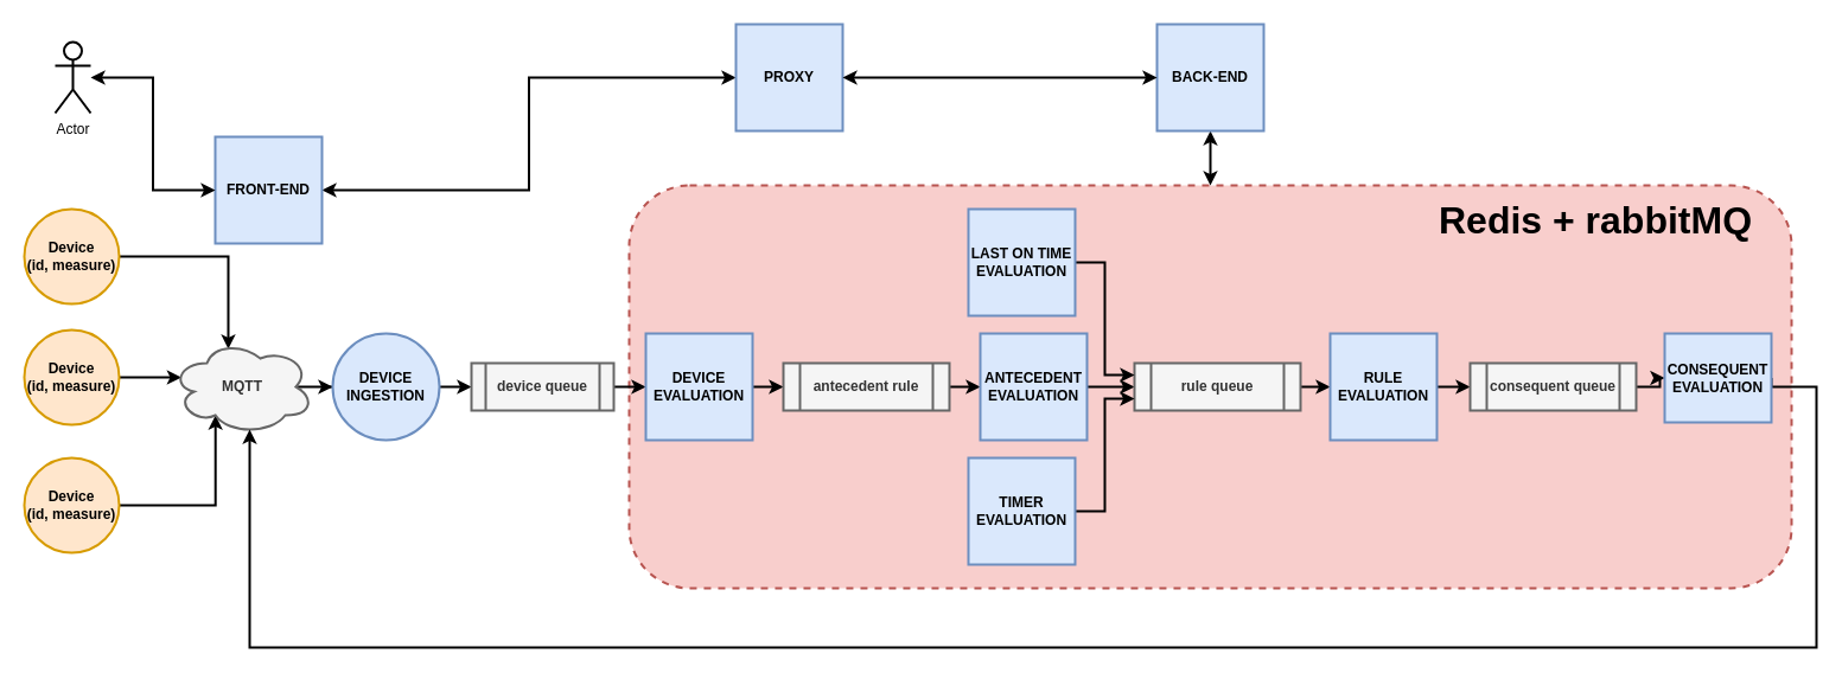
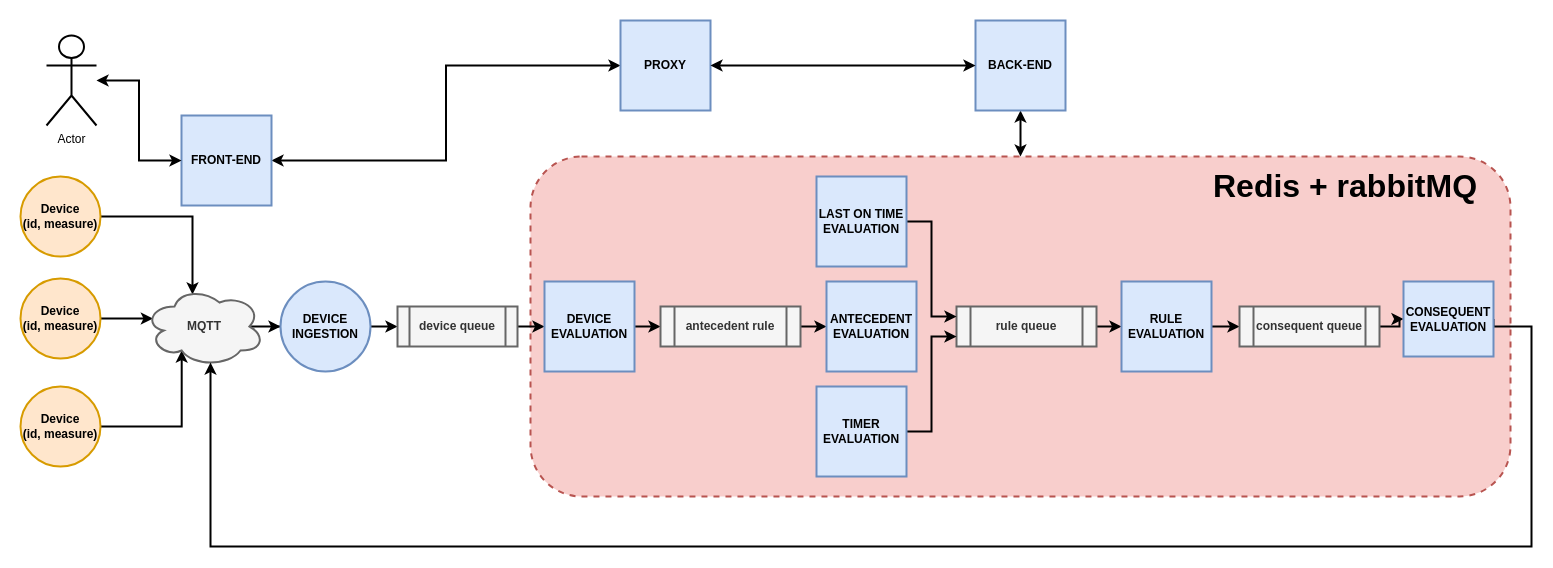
  <mxCell id="0" />
  <mxCell id="1" parent="0" />
  <mxCell id="2" value="" style="rounded=1;whiteSpace=wrap;html=1;strokeWidth=2;dashed=1;fillColor=#f8cecc;strokeColor=#b85450;" vertex="1" parent="1"><mxGeometry x="530" y="156" width="980" height="340" as="geometry" /></mxCell>
  <mxCell id="3" style="edgeStyle=orthogonalEdgeStyle;rounded=0;orthogonalLoop=1;jettySize=auto;html=1;entryX=0.4;entryY=0.1;entryDx=0;entryDy=0;entryPerimeter=0;strokeWidth=2;fontStyle=1" edge="1" parent="1" source="4" target="10"><mxGeometry relative="1" as="geometry" /></mxCell>
  <mxCell id="4" value="Device&lt;br&gt;(id, measure)" style="ellipse;whiteSpace=wrap;html=1;aspect=fixed;fillColor=#ffe6cc;strokeColor=#d79b00;strokeWidth=2;fontStyle=1" vertex="1" parent="1"><mxGeometry x="20" y="176" width="80" height="80" as="geometry" /></mxCell>
  <mxCell id="5" style="edgeStyle=orthogonalEdgeStyle;rounded=0;orthogonalLoop=1;jettySize=auto;html=1;entryX=0.07;entryY=0.4;entryDx=0;entryDy=0;entryPerimeter=0;strokeWidth=2;fontStyle=1" edge="1" parent="1" source="6" target="10"><mxGeometry relative="1" as="geometry" /></mxCell>
  <mxCell id="6" value="Device&lt;br&gt;(id, measure)" style="ellipse;whiteSpace=wrap;html=1;aspect=fixed;fillColor=#ffe6cc;strokeColor=#d79b00;strokeWidth=2;fontStyle=1" vertex="1" parent="1"><mxGeometry x="20" y="278" width="80" height="80" as="geometry" /></mxCell>
  <mxCell id="7" style="edgeStyle=orthogonalEdgeStyle;rounded=0;orthogonalLoop=1;jettySize=auto;html=1;entryX=0.31;entryY=0.8;entryDx=0;entryDy=0;entryPerimeter=0;strokeWidth=2;fontStyle=1" edge="1" parent="1" source="8" target="10"><mxGeometry relative="1" as="geometry" /></mxCell>
  <mxCell id="8" value="Device&lt;br&gt;(id, measure)" style="ellipse;whiteSpace=wrap;html=1;aspect=fixed;fillColor=#ffe6cc;strokeColor=#d79b00;strokeWidth=2;fontStyle=1" vertex="1" parent="1"><mxGeometry x="20" y="386" width="80" height="80" as="geometry" /></mxCell>
  <mxCell id="9" style="edgeStyle=orthogonalEdgeStyle;rounded=0;orthogonalLoop=1;jettySize=auto;html=1;exitX=0.875;exitY=0.5;exitDx=0;exitDy=0;exitPerimeter=0;strokeWidth=2;fontStyle=1" edge="1" parent="1" source="10" target="12"><mxGeometry relative="1" as="geometry" /></mxCell>
  <mxCell id="10" value="MQTT" style="ellipse;shape=cloud;whiteSpace=wrap;html=1;fillColor=#f5f5f5;strokeColor=#666666;fontColor=#333333;strokeWidth=2;fontStyle=1" vertex="1" parent="1"><mxGeometry x="144" y="286" width="120" height="80" as="geometry" /></mxCell>
  <mxCell id="11" style="edgeStyle=orthogonalEdgeStyle;rounded=0;orthogonalLoop=1;jettySize=auto;html=1;strokeWidth=2;fontStyle=1" edge="1" parent="1" source="12" target="14"><mxGeometry relative="1" as="geometry" /></mxCell>
  <mxCell id="12" value="DEVICE&lt;br&gt;INGESTION" style="ellipse;whiteSpace=wrap;html=1;aspect=fixed;fillColor=#dae8fc;strokeColor=#6c8ebf;strokeWidth=2;fontStyle=1;" vertex="1" parent="1"><mxGeometry x="280" y="281" width="90" height="90" as="geometry" /></mxCell>
  <mxCell id="13" style="edgeStyle=orthogonalEdgeStyle;rounded=0;orthogonalLoop=1;jettySize=auto;html=1;entryX=0;entryY=0.5;entryDx=0;entryDy=0;strokeWidth=2;fontStyle=1" edge="1" parent="1" source="14" target="16"><mxGeometry relative="1" as="geometry" /></mxCell>
  <mxCell id="14" value="device queue" style="shape=process;whiteSpace=wrap;html=1;backgroundOutline=1;fillColor=#f5f5f5;strokeColor=#666666;fontColor=#333333;strokeWidth=2;fontStyle=1" vertex="1" parent="1"><mxGeometry x="397" y="306" width="120" height="40" as="geometry" /></mxCell>
  <mxCell id="15" style="edgeStyle=orthogonalEdgeStyle;rounded=0;orthogonalLoop=1;jettySize=auto;html=1;exitX=1;exitY=0.5;exitDx=0;exitDy=0;entryX=0;entryY=0.5;entryDx=0;entryDy=0;strokeWidth=2;fontStyle=1" edge="1" parent="1" source="16" target="18"><mxGeometry relative="1" as="geometry" /></mxCell>
  <mxCell id="16" value="DEVICE&lt;br&gt;EVALUATION" style="whiteSpace=wrap;html=1;aspect=fixed;fillColor=#dae8fc;strokeColor=#6c8ebf;strokeWidth=2;fontStyle=1" vertex="1" parent="1"><mxGeometry x="544" y="281" width="90" height="90" as="geometry" /></mxCell>
  <mxCell id="17" style="edgeStyle=orthogonalEdgeStyle;rounded=0;orthogonalLoop=1;jettySize=auto;html=1;exitX=1;exitY=0.5;exitDx=0;exitDy=0;strokeWidth=2;fontStyle=1" edge="1" parent="1" source="18" target="20"><mxGeometry relative="1" as="geometry" /></mxCell>
  <mxCell id="18" value="antecedent rule" style="shape=process;whiteSpace=wrap;html=1;backgroundOutline=1;fillColor=#f5f5f5;strokeColor=#666666;fontColor=#333333;strokeWidth=2;fontStyle=1" vertex="1" parent="1"><mxGeometry x="660" y="306" width="140" height="40" as="geometry" /></mxCell>
- <mxCell id="19" style="edgeStyle=orthogonalEdgeStyle;rounded=0;orthogonalLoop=1;jettySize=auto;html=1;exitX=1;exitY=0.5;exitDx=0;exitDy=0;entryX=0;entryY=0.5;entryDx=0;entryDy=0;strokeWidth=2;fontStyle=1" edge="1" parent="1" source="20" target="22"><mxGeometry relative="1" as="geometry" /></mxCell>
  <mxCell id="20" value="ANTECEDENT&lt;br&gt;EVALUATION" style="whiteSpace=wrap;html=1;aspect=fixed;fillColor=#dae8fc;strokeColor=#6c8ebf;strokeWidth=2;fontStyle=1" vertex="1" parent="1"><mxGeometry x="826" y="281" width="90" height="90" as="geometry" /></mxCell>
  <mxCell id="21" style="edgeStyle=orthogonalEdgeStyle;rounded=0;orthogonalLoop=1;jettySize=auto;html=1;exitX=1;exitY=0.5;exitDx=0;exitDy=0;entryX=0;entryY=0.5;entryDx=0;entryDy=0;strokeWidth=2;fontStyle=1" edge="1" parent="1" source="22" target="24"><mxGeometry relative="1" as="geometry" /></mxCell>
  <mxCell id="22" value="rule queue" style="shape=process;whiteSpace=wrap;html=1;backgroundOutline=1;fillColor=#f5f5f5;strokeColor=#666666;fontColor=#333333;strokeWidth=2;fontStyle=1" vertex="1" parent="1"><mxGeometry x="956" y="306" width="140" height="40" as="geometry" /></mxCell>
  <mxCell id="23" style="edgeStyle=orthogonalEdgeStyle;rounded=0;orthogonalLoop=1;jettySize=auto;html=1;entryX=0;entryY=0.5;entryDx=0;entryDy=0;strokeWidth=2;fontStyle=1" edge="1" parent="1" source="24" target="26"><mxGeometry relative="1" as="geometry" /></mxCell>
  <mxCell id="24" value="RULE&lt;br&gt;EVALUATION" style="whiteSpace=wrap;html=1;aspect=fixed;fillColor=#dae8fc;strokeColor=#6c8ebf;strokeWidth=2;fontStyle=1" vertex="1" parent="1"><mxGeometry x="1121" y="281" width="90" height="90" as="geometry" /></mxCell>
  <mxCell id="25" style="edgeStyle=orthogonalEdgeStyle;rounded=0;orthogonalLoop=1;jettySize=auto;html=1;strokeWidth=2;fontStyle=1" edge="1" parent="1" source="26" target="28"><mxGeometry relative="1" as="geometry" /></mxCell>
  <mxCell id="26" value="consequent queue" style="shape=process;whiteSpace=wrap;html=1;backgroundOutline=1;fillColor=#f5f5f5;strokeColor=#666666;fontColor=#333333;strokeWidth=2;fontStyle=1" vertex="1" parent="1"><mxGeometry x="1239" y="306" width="140" height="40" as="geometry" /></mxCell>
  <mxCell id="27" style="edgeStyle=orthogonalEdgeStyle;rounded=0;orthogonalLoop=1;jettySize=auto;html=1;exitX=1;exitY=0.5;exitDx=0;exitDy=0;entryX=0.55;entryY=0.95;entryDx=0;entryDy=0;entryPerimeter=0;strokeWidth=2;fontStyle=1" edge="1" parent="1" source="28" target="10"><mxGeometry relative="1" as="geometry"><Array as="points"><mxPoint x="1531" y="326" /><mxPoint x="1531" y="546" /><mxPoint x="210" y="546" /></Array></mxGeometry></mxCell>
  <mxCell id="28" value="CONSEQUENT&lt;br&gt;EVALUATION" style="whiteSpace=wrap;html=1;aspect=fixed;fillColor=#dae8fc;strokeColor=#6c8ebf;strokeWidth=2;fontStyle=1" vertex="1" parent="1"><mxGeometry x="1403" y="281" width="90" height="75" as="geometry" /></mxCell>
  <mxCell id="29" style="edgeStyle=orthogonalEdgeStyle;rounded=0;orthogonalLoop=1;jettySize=auto;html=1;exitX=1;exitY=0.5;exitDx=0;exitDy=0;entryX=0;entryY=0.75;entryDx=0;entryDy=0;strokeWidth=2;fontStyle=1" edge="1" parent="1" source="30" target="22"><mxGeometry relative="1" as="geometry" /></mxCell>
  <mxCell id="30" value="TIMER&lt;br&gt;EVALUATION&lt;span style=&quot;color: rgba(0 , 0 , 0 , 0) ; font-family: monospace ; font-size: 0px&quot;&gt;%3CmxGraphModel%3E%3Croot%3E%3CmxCell%20id%3D%220%22%2F%3E%3CmxCell%20id%3D%221%22%20parent%3D%220%22%2F%3E%3CmxCell%20id%3D%222%22%20value%3D%22ANTECEDENT%26lt%3Bbr%26gt%3BEVALUATION%22%20style%3D%22whiteSpace%3Dwrap%3Bhtml%3D1%3Baspect%3Dfixed%3B%22%20vertex%3D%221%22%20parent%3D%221%22%3E%3CmxGeometry%20x%3D%22940%22%20y%3D%22235%22%20width%3D%2290%22%20height%3D%2290%22%20as%3D%22geometry%22%2F%3E%3C%2FmxCell%3E%3C%2Froot%3E%3C%2FmxGraphModel%3E&lt;/span&gt;" style="whiteSpace=wrap;html=1;aspect=fixed;fillColor=#dae8fc;strokeColor=#6c8ebf;strokeWidth=2;fontStyle=1" vertex="1" parent="1"><mxGeometry x="816" y="386" width="90" height="90" as="geometry" /></mxCell>
  <mxCell id="31" style="edgeStyle=orthogonalEdgeStyle;rounded=0;orthogonalLoop=1;jettySize=auto;html=1;exitX=1;exitY=0.5;exitDx=0;exitDy=0;entryX=0;entryY=0.25;entryDx=0;entryDy=0;strokeWidth=2;fontStyle=1" edge="1" parent="1" source="32" target="22"><mxGeometry relative="1" as="geometry" /></mxCell>
  <mxCell id="32" value="LAST ON TIME&lt;br&gt;EVALUATION&lt;span style=&quot;color: rgba(0 , 0 , 0 , 0) ; font-family: monospace ; font-size: 0px&quot;&gt;%3CmxGraphModel%3E%3Croot%3E%3CmxCell%20id%3D%220%22%2F%3E%3CmxCell%20id%3D%221%22%20parent%3D%220%22%2F%3E%3CmxCell%20id%3D%222%22%20value%3D%22ANTECEDENT%26lt%3Bbr%26gt%3BEVALUATION%22%20style%3D%22whiteSpace%3Dwrap%3Bhtml%3D1%3Baspect%3Dfixed%3B%22%20vertex%3D%221%22%20parent%3D%221%22%3E%3CmxGeometry%20x%3D%22940%22%20y%3D%22235%22%20width%3D%2290%22%20height%3D%2290%22%20as%3D%22geometry%22%2F%3E%3C%2FmxCell%3E%3C%2Froot%3E%3C%2FmxGraphModel%3E&lt;/span&gt;" style="whiteSpace=wrap;html=1;aspect=fixed;fillColor=#dae8fc;strokeColor=#6c8ebf;strokeWidth=2;fontStyle=1" vertex="1" parent="1"><mxGeometry x="816" y="176" width="90" height="90" as="geometry" /></mxCell>
  <mxCell id="33" style="edgeStyle=orthogonalEdgeStyle;rounded=0;orthogonalLoop=1;jettySize=auto;html=1;strokeWidth=2;startArrow=classic;startFill=1;" edge="1" parent="1" source="34" target="2"><mxGeometry relative="1" as="geometry" /></mxCell>
  <mxCell id="34" value="BACK-END" style="whiteSpace=wrap;html=1;aspect=fixed;fillColor=#dae8fc;strokeColor=#6c8ebf;strokeWidth=2;fontStyle=1" vertex="1" parent="1"><mxGeometry x="975" y="20" width="90" height="90" as="geometry" /></mxCell>
  <mxCell id="35" style="edgeStyle=orthogonalEdgeStyle;rounded=0;orthogonalLoop=1;jettySize=auto;html=1;entryX=0;entryY=0.5;entryDx=0;entryDy=0;strokeWidth=2;startArrow=classic;startFill=1;" edge="1" parent="1" source="36" target="40"><mxGeometry relative="1" as="geometry" /></mxCell>
  <mxCell id="36" value="FRONT-END" style="whiteSpace=wrap;html=1;aspect=fixed;fillColor=#dae8fc;strokeColor=#6c8ebf;strokeWidth=2;fontStyle=1" vertex="1" parent="1"><mxGeometry x="181" y="115" width="90" height="90" as="geometry" /></mxCell>
  <mxCell id="37" style="edgeStyle=orthogonalEdgeStyle;rounded=0;orthogonalLoop=1;jettySize=auto;html=1;entryX=0;entryY=0.5;entryDx=0;entryDy=0;strokeWidth=2;startArrow=classic;startFill=1;" edge="1" parent="1" source="38" target="36"><mxGeometry relative="1" as="geometry" /></mxCell>
- <mxCell id="38" value="Actor" style="shape=umlActor;verticalLabelPosition=bottom;verticalAlign=top;html=1;outlineConnect=0;strokeWidth=2;" vertex="1" parent="1"><mxGeometry x="46" y="35" width="30" height="60" as="geometry" /></mxCell>
+ <mxCell id="38" value="Actor" style="shape=umlActor;verticalLabelPosition=bottom;verticalAlign=top;html=1;outlineConnect=0;strokeWidth=2;" vertex="1" parent="1"><mxGeometry x="46" y="35" width="50" height="90" as="geometry" /></mxCell>
  <mxCell id="39" value="&lt;b&gt;&lt;font style=&quot;font-size: 32px&quot;&gt;Redis + rabbitMQ&lt;br&gt;&lt;/font&gt;&lt;/b&gt;" style="text;html=1;strokeColor=none;fillColor=none;align=center;verticalAlign=middle;whiteSpace=wrap;rounded=0;" vertex="1" parent="1"><mxGeometry x="1160" y="156" width="370" height="60" as="geometry" /></mxCell>
  <mxCell id="40" value="PROXY" style="whiteSpace=wrap;html=1;aspect=fixed;fillColor=#dae8fc;strokeColor=#6c8ebf;strokeWidth=2;fontStyle=1" vertex="1" parent="1"><mxGeometry x="620" y="20" width="90" height="90" as="geometry" /></mxCell>
  <mxCell id="41" style="edgeStyle=orthogonalEdgeStyle;rounded=0;orthogonalLoop=1;jettySize=auto;html=1;entryX=0;entryY=0.5;entryDx=0;entryDy=0;strokeWidth=2;startArrow=classic;startFill=1;exitX=1;exitY=0.5;exitDx=0;exitDy=0;" edge="1" parent="1" source="40" target="34"><mxGeometry relative="1" as="geometry"><mxPoint x="746.5" y="64.41" as="sourcePoint" /><mxPoint x="995.5" y="64.41" as="targetPoint" /></mxGeometry></mxCell>
